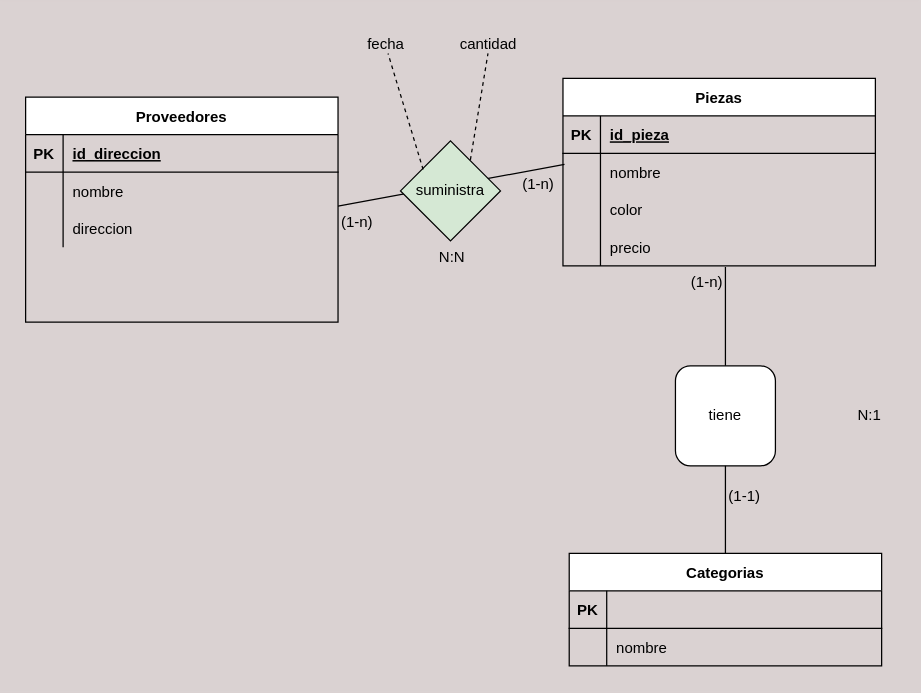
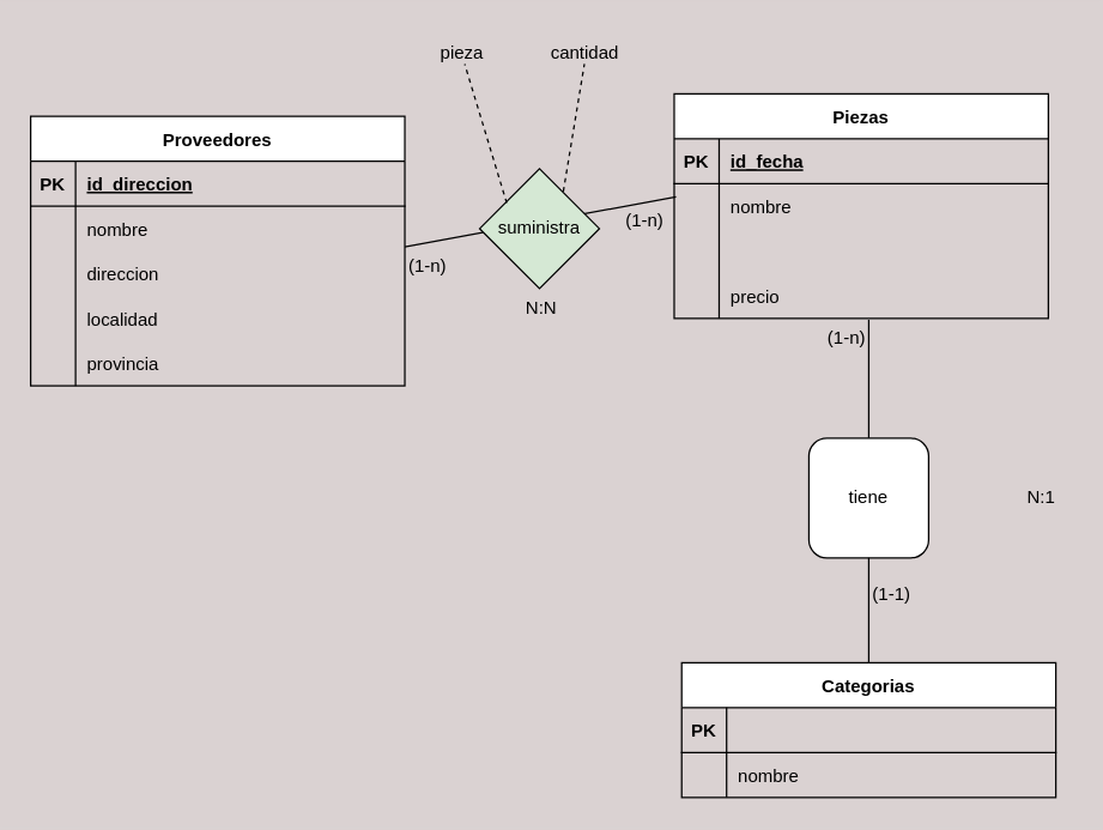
  <mxCell id="0" />
  <mxCell id="1" parent="0" />
  <mxCell id="2" value="Piezas" style="shape=table;startSize=30;container=1;collapsible=1;childLayout=tableLayout;fixedRows=1;rowLines=0;fontStyle=1;align=center;resizeLast=1;" parent="1" vertex="1"><mxGeometry x="450" y="62" width="250" height="150" as="geometry" /></mxCell>
  <mxCell id="3" value="" style="shape=partialRectangle;collapsible=0;dropTarget=0;pointerEvents=0;fillColor=none;points=[[0,0.5],[1,0.5]];portConstraint=eastwest;top=0;left=0;right=0;bottom=1;" parent="2" vertex="1"><mxGeometry y="30" width="250" height="30" as="geometry" /></mxCell>
  <mxCell id="4" value="PK" style="shape=partialRectangle;overflow=hidden;connectable=0;fillColor=none;top=0;left=0;bottom=0;right=0;fontStyle=1;" parent="3" vertex="1"><mxGeometry width="30" height="30" as="geometry"><mxRectangle width="30" height="30" as="alternateBounds" /></mxGeometry></mxCell>
- <mxCell id="5" value="id_pieza" style="shape=partialRectangle;overflow=hidden;connectable=0;fillColor=none;top=0;left=0;bottom=0;right=0;align=left;spacingLeft=6;fontStyle=5;" parent="3" vertex="1"><mxGeometry x="30" width="220" height="30" as="geometry"><mxRectangle width="220" height="30" as="alternateBounds" /></mxGeometry></mxCell>
+ <mxCell id="5" value="id_fecha" style="shape=partialRectangle;overflow=hidden;connectable=0;fillColor=none;top=0;left=0;bottom=0;right=0;align=left;spacingLeft=6;fontStyle=5;" parent="3" vertex="1"><mxGeometry x="30" width="220" height="30" as="geometry"><mxRectangle width="220" height="30" as="alternateBounds" /></mxGeometry></mxCell>
  <mxCell id="6" value="" style="shape=partialRectangle;collapsible=0;dropTarget=0;pointerEvents=0;fillColor=none;points=[[0,0.5],[1,0.5]];portConstraint=eastwest;top=0;left=0;right=0;bottom=0;" parent="2" vertex="1"><mxGeometry y="60" width="250" height="30" as="geometry" /></mxCell>
  <mxCell id="7" value="" style="shape=partialRectangle;overflow=hidden;connectable=0;fillColor=none;top=0;left=0;bottom=0;right=0;" parent="6" vertex="1"><mxGeometry width="30" height="30" as="geometry"><mxRectangle width="30" height="30" as="alternateBounds" /></mxGeometry></mxCell>
  <mxCell id="8" value="nombre" style="shape=partialRectangle;overflow=hidden;connectable=0;fillColor=none;top=0;left=0;bottom=0;right=0;align=left;spacingLeft=6;" parent="6" vertex="1"><mxGeometry x="30" width="220" height="30" as="geometry"><mxRectangle width="220" height="30" as="alternateBounds" /></mxGeometry></mxCell>
  <mxCell id="9" style="shape=partialRectangle;collapsible=0;dropTarget=0;pointerEvents=0;fillColor=none;points=[[0,0.5],[1,0.5]];portConstraint=eastwest;top=0;left=0;right=0;bottom=0;" vertex="1" parent="2"><mxGeometry y="90" width="250" height="30" as="geometry" /></mxCell>
  <mxCell id="10" style="shape=partialRectangle;overflow=hidden;connectable=0;fillColor=none;top=0;left=0;bottom=0;right=0;" vertex="1" parent="9"><mxGeometry width="30" height="30" as="geometry"><mxRectangle width="30" height="30" as="alternateBounds" /></mxGeometry></mxCell>
- <mxCell id="11" value="color" style="shape=partialRectangle;overflow=hidden;connectable=0;fillColor=none;top=0;left=0;bottom=0;right=0;align=left;spacingLeft=6;" vertex="1" parent="9"><mxGeometry x="30" width="220" height="30" as="geometry"><mxRectangle width="220" height="30" as="alternateBounds" /></mxGeometry></mxCell>
  <mxCell id="12" style="shape=partialRectangle;collapsible=0;dropTarget=0;pointerEvents=0;fillColor=none;points=[[0,0.5],[1,0.5]];portConstraint=eastwest;top=0;left=0;right=0;bottom=0;" vertex="1" parent="2"><mxGeometry y="120" width="250" height="30" as="geometry" /></mxCell>
  <mxCell id="13" style="shape=partialRectangle;overflow=hidden;connectable=0;fillColor=none;top=0;left=0;bottom=0;right=0;" vertex="1" parent="12"><mxGeometry width="30" height="30" as="geometry"><mxRectangle width="30" height="30" as="alternateBounds" /></mxGeometry></mxCell>
  <mxCell id="14" value="precio" style="shape=partialRectangle;overflow=hidden;connectable=0;fillColor=none;top=0;left=0;bottom=0;right=0;align=left;spacingLeft=6;" vertex="1" parent="12"><mxGeometry x="30" width="220" height="30" as="geometry"><mxRectangle width="220" height="30" as="alternateBounds" /></mxGeometry></mxCell>
  <mxCell id="15" value="Categorias" style="shape=table;startSize=30;container=1;collapsible=1;childLayout=tableLayout;fixedRows=1;rowLines=0;fontStyle=1;align=center;resizeLast=1;" parent="1" vertex="1"><mxGeometry x="455" y="442" width="250" height="90" as="geometry" /></mxCell>
  <mxCell id="16" value="" style="shape=partialRectangle;collapsible=0;dropTarget=0;pointerEvents=0;fillColor=none;points=[[0,0.5],[1,0.5]];portConstraint=eastwest;top=0;left=0;right=0;bottom=1;" parent="15" vertex="1"><mxGeometry y="30" width="250" height="30" as="geometry" /></mxCell>
  <mxCell id="17" value="PK" style="shape=partialRectangle;overflow=hidden;connectable=0;fillColor=none;top=0;left=0;bottom=0;right=0;fontStyle=1;" parent="16" vertex="1"><mxGeometry width="30" height="30" as="geometry"><mxRectangle width="30" height="30" as="alternateBounds" /></mxGeometry></mxCell>
  <mxCell id="18" value="" style="shape=partialRectangle;collapsible=0;dropTarget=0;pointerEvents=0;fillColor=none;points=[[0,0.5],[1,0.5]];portConstraint=eastwest;top=0;left=0;right=0;bottom=0;" parent="15" vertex="1"><mxGeometry y="60" width="250" height="30" as="geometry" /></mxCell>
  <mxCell id="19" value="" style="shape=partialRectangle;overflow=hidden;connectable=0;fillColor=none;top=0;left=0;bottom=0;right=0;" parent="18" vertex="1"><mxGeometry width="30" height="30" as="geometry"><mxRectangle width="30" height="30" as="alternateBounds" /></mxGeometry></mxCell>
  <mxCell id="20" value="nombre" style="shape=partialRectangle;overflow=hidden;connectable=0;fillColor=none;top=0;left=0;bottom=0;right=0;align=left;spacingLeft=6;" parent="18" vertex="1"><mxGeometry x="30" width="220" height="30" as="geometry"><mxRectangle width="220" height="30" as="alternateBounds" /></mxGeometry></mxCell>
  <mxCell id="21" value="Proveedores" style="shape=table;startSize=30;container=1;collapsible=1;childLayout=tableLayout;fixedRows=1;rowLines=0;fontStyle=1;align=center;resizeLast=1;" parent="1" vertex="1"><mxGeometry x="20" y="77" width="250" height="180" as="geometry" /></mxCell>
  <mxCell id="22" value="" style="shape=partialRectangle;collapsible=0;dropTarget=0;pointerEvents=0;fillColor=none;points=[[0,0.5],[1,0.5]];portConstraint=eastwest;top=0;left=0;right=0;bottom=1;" parent="21" vertex="1"><mxGeometry y="30" width="250" height="30" as="geometry" /></mxCell>
  <mxCell id="23" value="PK" style="shape=partialRectangle;overflow=hidden;connectable=0;fillColor=none;top=0;left=0;bottom=0;right=0;fontStyle=1;" parent="22" vertex="1"><mxGeometry width="30" height="30" as="geometry"><mxRectangle width="30" height="30" as="alternateBounds" /></mxGeometry></mxCell>
  <mxCell id="24" value="id_direccion" style="shape=partialRectangle;overflow=hidden;connectable=0;fillColor=none;top=0;left=0;bottom=0;right=0;align=left;spacingLeft=6;fontStyle=5;" parent="22" vertex="1"><mxGeometry x="30" width="220" height="30" as="geometry"><mxRectangle width="220" height="30" as="alternateBounds" /></mxGeometry></mxCell>
  <mxCell id="25" value="" style="shape=partialRectangle;collapsible=0;dropTarget=0;pointerEvents=0;fillColor=none;points=[[0,0.5],[1,0.5]];portConstraint=eastwest;top=0;left=0;right=0;bottom=0;" parent="21" vertex="1"><mxGeometry y="60" width="250" height="30" as="geometry" /></mxCell>
  <mxCell id="26" value="" style="shape=partialRectangle;overflow=hidden;connectable=0;fillColor=none;top=0;left=0;bottom=0;right=0;" parent="25" vertex="1"><mxGeometry width="30" height="30" as="geometry"><mxRectangle width="30" height="30" as="alternateBounds" /></mxGeometry></mxCell>
  <mxCell id="27" value="nombre" style="shape=partialRectangle;overflow=hidden;connectable=0;fillColor=none;top=0;left=0;bottom=0;right=0;align=left;spacingLeft=6;" parent="25" vertex="1"><mxGeometry x="30" width="220" height="30" as="geometry"><mxRectangle width="220" height="30" as="alternateBounds" /></mxGeometry></mxCell>
  <mxCell id="28" style="shape=partialRectangle;collapsible=0;dropTarget=0;pointerEvents=0;fillColor=none;points=[[0,0.5],[1,0.5]];portConstraint=eastwest;top=0;left=0;right=0;bottom=0;" vertex="1" parent="21"><mxGeometry y="90" width="250" height="30" as="geometry" /></mxCell>
  <mxCell id="29" style="shape=partialRectangle;overflow=hidden;connectable=0;fillColor=none;top=0;left=0;bottom=0;right=0;" vertex="1" parent="28"><mxGeometry width="30" height="30" as="geometry"><mxRectangle width="30" height="30" as="alternateBounds" /></mxGeometry></mxCell>
  <mxCell id="30" value="direccion" style="shape=partialRectangle;overflow=hidden;connectable=0;fillColor=none;top=0;left=0;bottom=0;right=0;align=left;spacingLeft=6;" vertex="1" parent="28"><mxGeometry x="30" width="220" height="30" as="geometry"><mxRectangle width="220" height="30" as="alternateBounds" /></mxGeometry></mxCell>
  <mxCell id="31" style="shape=partialRectangle;collapsible=0;dropTarget=0;pointerEvents=0;fillColor=none;points=[[0,0.5],[1,0.5]];portConstraint=eastwest;top=0;left=0;right=0;bottom=0;" vertex="1" parent="21"><mxGeometry y="120" width="250" height="30" as="geometry" /></mxCell>
  <mxCell id="32" style="shape=partialRectangle;overflow=hidden;connectable=0;fillColor=none;top=0;left=0;bottom=0;right=0;" vertex="1" parent="31"><mxGeometry width="30" height="30" as="geometry"><mxRectangle width="30" height="30" as="alternateBounds" /></mxGeometry></mxCell>
+ <mxCell id="33" value="localidad" style="shape=partialRectangle;overflow=hidden;connectable=0;fillColor=none;top=0;left=0;bottom=0;right=0;align=left;spacingLeft=6;" vertex="1" parent="31"><mxGeometry x="30" width="220" height="30" as="geometry"><mxRectangle width="220" height="30" as="alternateBounds" /></mxGeometry></mxCell>
  <mxCell id="34" style="shape=partialRectangle;collapsible=0;dropTarget=0;pointerEvents=0;fillColor=none;points=[[0,0.5],[1,0.5]];portConstraint=eastwest;top=0;left=0;right=0;bottom=0;" vertex="1" parent="21"><mxGeometry y="150" width="250" height="30" as="geometry" /></mxCell>
  <mxCell id="35" style="shape=partialRectangle;overflow=hidden;connectable=0;fillColor=none;top=0;left=0;bottom=0;right=0;" vertex="1" parent="34"><mxGeometry width="30" height="30" as="geometry"><mxRectangle width="30" height="30" as="alternateBounds" /></mxGeometry></mxCell>
+ <mxCell id="36" value="provincia" style="shape=partialRectangle;overflow=hidden;connectable=0;fillColor=none;top=0;left=0;bottom=0;right=0;align=left;spacingLeft=6;" vertex="1" parent="34"><mxGeometry x="30" width="220" height="30" as="geometry"><mxRectangle width="220" height="30" as="alternateBounds" /></mxGeometry></mxCell>
  <mxCell id="37" value="" style="endArrow=none;html=1;rounded=0;entryX=0.52;entryY=1.027;entryDx=0;entryDy=0;entryPerimeter=0;" edge="1" parent="1" source="15" target="12"><mxGeometry width="50" height="50" relative="1" as="geometry"><mxPoint x="580" y="432" as="sourcePoint" /><mxPoint x="580.75" y="241.61" as="targetPoint" /></mxGeometry></mxCell>
  <mxCell id="38" value="tiene" style="whiteSpace=wrap;html=1;rounded=1;" vertex="1" parent="1"><mxGeometry x="540" y="292" width="80" height="80" as="geometry" /></mxCell>
  <mxCell id="39" value="" style="endArrow=none;html=1;rounded=0;exitX=1;exitY=0.908;exitDx=0;exitDy=0;exitPerimeter=0;entryX=0.005;entryY=0.293;entryDx=0;entryDy=0;entryPerimeter=0;" edge="1" parent="1" source="25" target="6"><mxGeometry width="50" height="50" relative="1" as="geometry"><mxPoint x="480" y="312" as="sourcePoint" /><mxPoint x="530" y="262" as="targetPoint" /></mxGeometry></mxCell>
  <mxCell id="40" value="suministra" style="rhombus;whiteSpace=wrap;html=1;fontColor=#000000;fillColor=#d5e8d4;" vertex="1" parent="1"><mxGeometry x="320" y="112" width="80" height="80" as="geometry" /></mxCell>
  <mxCell id="41" value="(1-1)" style="text;html=1;align=center;verticalAlign=middle;resizable=0;points=[];autosize=1;strokeColor=none;fillColor=none;" vertex="1" parent="1"><mxGeometry x="570" y="382" width="50" height="30" as="geometry" /></mxCell>
  <mxCell id="42" value="(1-n)" style="text;html=1;align=center;verticalAlign=middle;resizable=0;points=[];autosize=1;strokeColor=none;fillColor=none;" vertex="1" parent="1"><mxGeometry x="540" y="210" width="50" height="30" as="geometry" /></mxCell>
  <mxCell id="43" value="N:1" style="text;html=1;align=center;verticalAlign=middle;resizable=0;points=[];autosize=1;strokeColor=none;fillColor=none;" vertex="1" parent="1"><mxGeometry x="675" y="317" width="40" height="30" as="geometry" /></mxCell>
  <mxCell id="44" value="(1-n)" style="text;html=1;align=center;verticalAlign=middle;resizable=0;points=[];autosize=1;strokeColor=none;fillColor=none;" vertex="1" parent="1"><mxGeometry x="405" y="132" width="50" height="30" as="geometry" /></mxCell>
  <mxCell id="45" value="(1-n)" style="text;html=1;align=center;verticalAlign=middle;resizable=0;points=[];autosize=1;strokeColor=none;fillColor=none;" vertex="1" parent="1"><mxGeometry x="260" y="162" width="50" height="30" as="geometry" /></mxCell>
  <mxCell id="46" value="N:N" style="text;html=1;align=center;verticalAlign=middle;resizable=0;points=[];autosize=1;strokeColor=none;fillColor=none;" vertex="1" parent="1"><mxGeometry x="341" y="190" width="40" height="30" as="geometry" /></mxCell>
  <mxCell id="47" value="" style="endArrow=none;dashed=1;html=1;rounded=0;exitX=0.699;exitY=0.189;exitDx=0;exitDy=0;exitPerimeter=0;" edge="1" parent="1" source="40"><mxGeometry width="50" height="50" relative="1" as="geometry"><mxPoint x="420" y="92" as="sourcePoint" /><mxPoint x="390" y="42" as="targetPoint" /></mxGeometry></mxCell>
  <mxCell id="48" value="" style="endArrow=none;dashed=1;html=1;rounded=0;exitX=0.226;exitY=0.286;exitDx=0;exitDy=0;exitPerimeter=0;" edge="1" parent="1" source="40"><mxGeometry width="50" height="50" relative="1" as="geometry"><mxPoint x="386" y="137" as="sourcePoint" /><mxPoint x="310" y="42" as="targetPoint" /></mxGeometry></mxCell>
- <mxCell id="49" value="fecha" style="text;html=1;align=center;verticalAlign=middle;resizable=0;points=[];autosize=1;strokeColor=none;fillColor=none;" vertex="1" parent="1"><mxGeometry x="283" y="20" width="50" height="30" as="geometry" /></mxCell>
+ <mxCell id="49" value="pieza" style="text;html=1;align=center;verticalAlign=middle;resizable=0;points=[];autosize=1;strokeColor=none;fillColor=none;" vertex="1" parent="1"><mxGeometry x="283" y="20" width="50" height="30" as="geometry" /></mxCell>
  <mxCell id="50" value="cantidad" style="text;html=1;align=center;verticalAlign=middle;resizable=0;points=[];autosize=1;strokeColor=none;fillColor=none;" vertex="1" parent="1"><mxGeometry x="355" y="20" width="70" height="30" as="geometry" /></mxCell>
